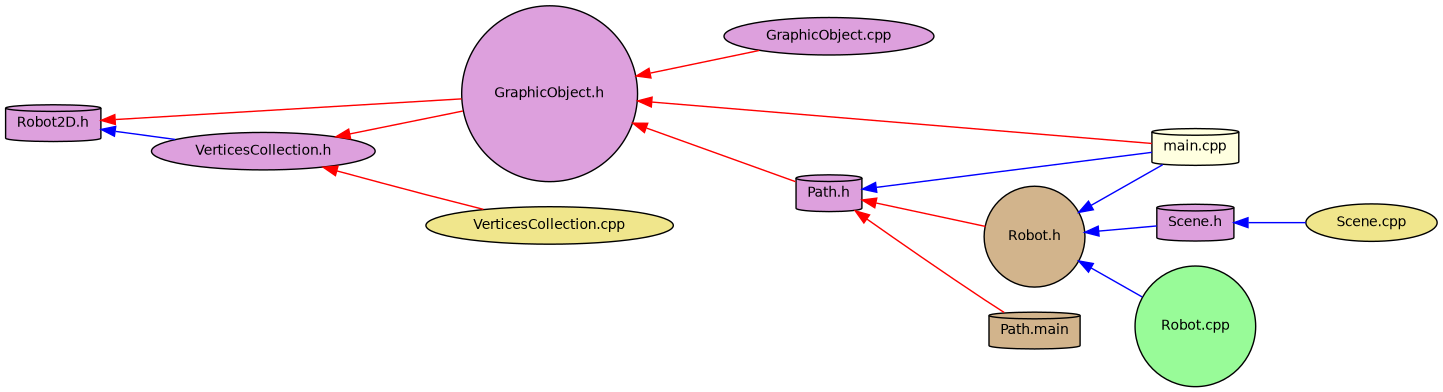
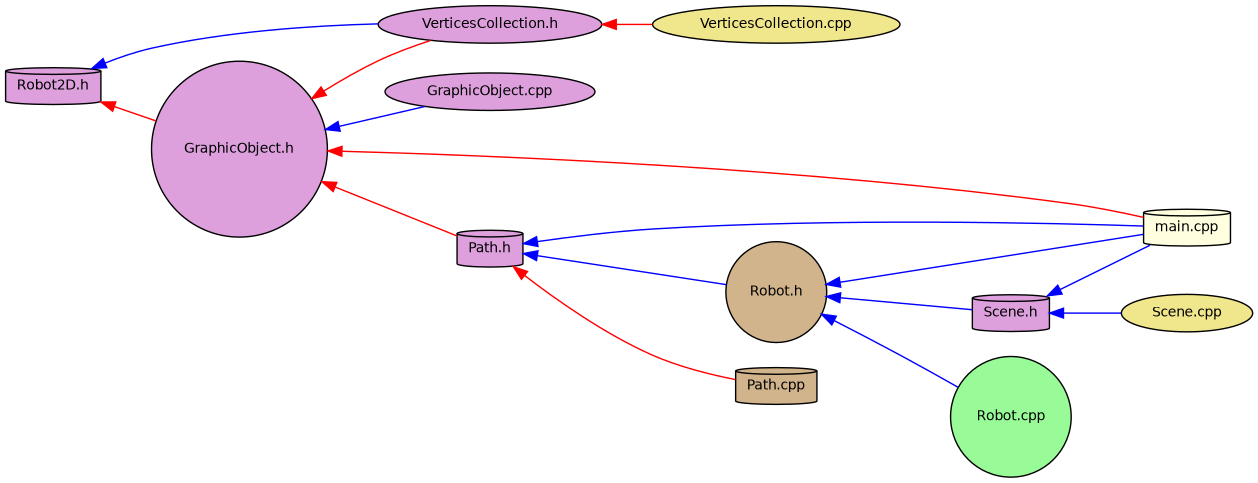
  digraph {
    rankdir=LR
    node [color=black fillcolor=plum fontname=Helvetica fontsize=10 shape=cylinder style=filled]
    edge [color=blue dir=back fontname=Helvetica fontsize=10 labelfontname=Helvetica labelfontsize=10 style=solid]
    n1 [fontcolor=black height=0.2 label="Robot2D.h" width=0.4]
    n2 [height=0.2 label="GraphicObject.h" shape=circle width=0.4]
    n3 [height=0.2 label="VerticesCollection.h" shape=ellipse width=0.4]
    n4 [height=0.2 label="GraphicObject.cpp" shape=ellipse width=0.4]
    n5 [fillcolor=lightyellow height=0.2 label="main.cpp" width=0.4]
    n6 [height=0.2 label="Path.h" width=0.4]
    n7 [fillcolor=khaki height=0.2 label="VerticesCollection.cpp" shape=ellipse width=0.4]
    n8 [fillcolor=tan height=0.2 label="Robot.h" shape=circle width=0.4]
    n9 [height=0.2 label="Scene.h" width=0.4]
    n10 [fillcolor=palegreen height=0.2 label="Robot.cpp" shape=circle width=0.4]
-   n11 [fillcolor=tan height=0.2 label="Path.main" width=0.4]
+   n11 [fillcolor=tan height=0.2 label="Path.cpp" width=0.4]
    n12 [fillcolor=khaki height=0.2 label="Scene.cpp" shape=ellipse width=0.4]
    n1 -> n2 [color=red]
    n1 -> n3
-   n2 -> n4 [color=red]
+   n2 -> n4
    n2 -> n5 [color=red]
    n2 -> n6 [color=red]
-   n3 -> n2 [color=red]
+   n2 -> n3 [color=red]
    n3 -> n7 [color=red]
    n6 -> n5
-   n6 -> n8 [color=red]
+   n6 -> n8
    n6 -> n11 [color=red]
    n8 -> n5
    n8 -> n9
    n8 -> n10
+   n9 -> n5
    n9 -> n12
  }
